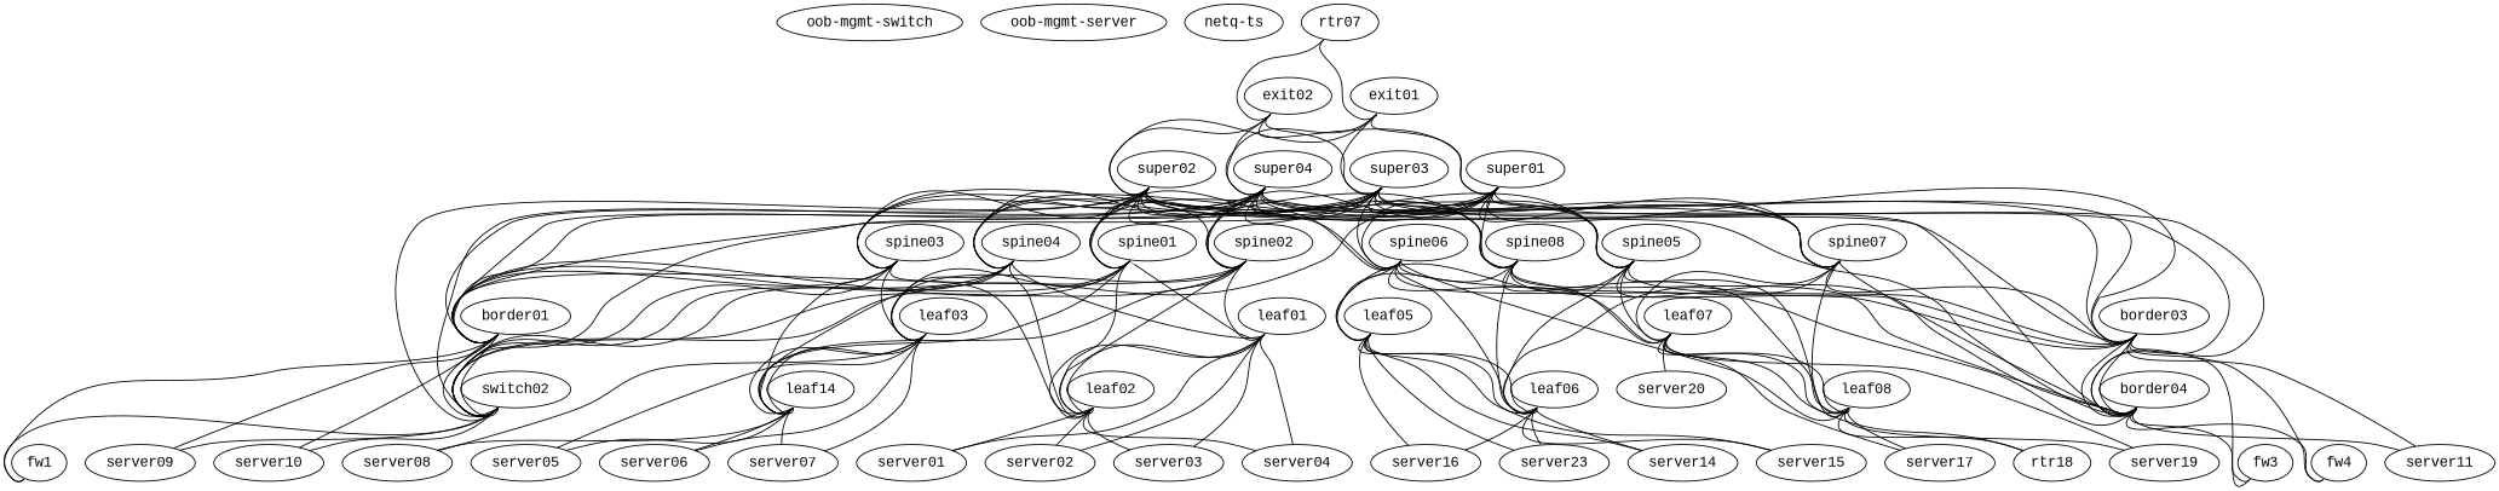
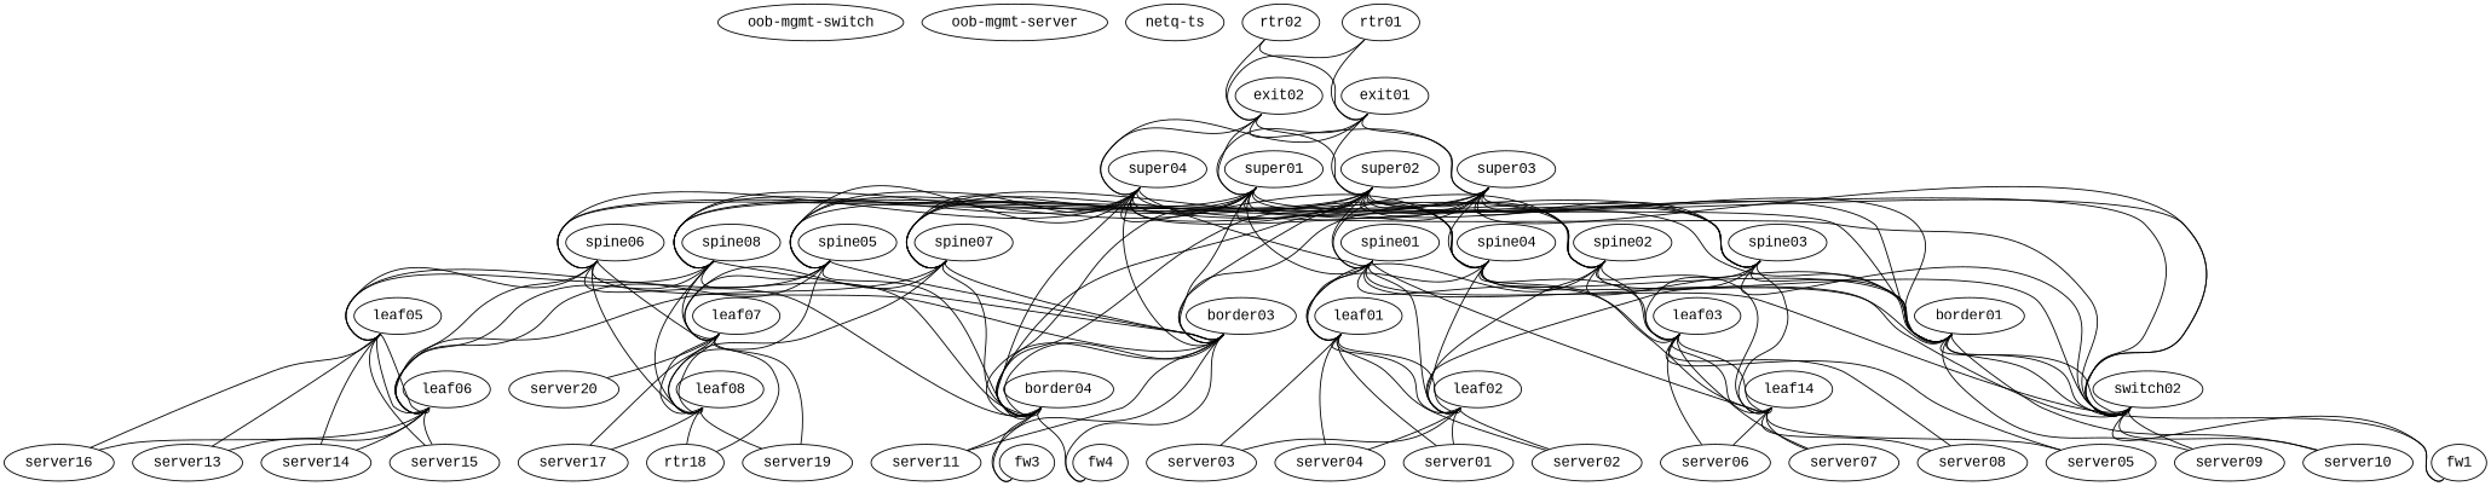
  graph {
    fontname="Liberation Mono"
    node [fontname="Liberation Mono" function=host version="3.7.6"]
    edge [fontname="Liberation Mono" headport=eth1 tailport=swp1]
    "oob-mgmt-switch" [function="oob-switch" mgmt_ip="192.168.200.2" version=""]
    "oob-mgmt-server" [function="oob-server" mgmt_ip="192.168.200.1" version=""]
    "netq-ts" [cpu=4 memory=8192 mgmt_ip="192.168.200.250" os=tscloud ztp="./ztp/netq-cloud-ztp.sh" version=""]
-   rtr01 [function=exit label=rtr07]
+   rtr01 [function=exit]
    exit01 [function=exit]
    exit02 [function=exit]
    super01 [function=spine]
    super02 [function=spine]
    super03 [function=spine]
    super04 [function=spine]
+   rtr02 [function=exit]
    spine01 [function=spine]
    spine02 [function=spine]
    spine03 [function=spine]
    spine04 [function=spine]
    spine05 [function=spine]
    spine06 [function=spine]
    spine07 [function=spine]
    spine08 [function=spine]
    border01 [function=exit]
    n21 [function=exit label=switch02]
    border03 [function=exit]
    border04 [function=exit]
    leaf01 [function=leaf]
    leaf02 [function=leaf]
    leaf03 [function=leaf]
    n27 [function=leaf label=leaf14]
    leaf05 [function=leaf]
    leaf06 [function=leaf]
    leaf07 [function=leaf]
    leaf08 [function=leaf]
    fw1 [function=leaf]
    server09 [os="generic/ubuntu1804" version=""]
    server10 [os="generic/ubuntu1804" version=""]
    fw3 [function=leaf]
    fw4 [function=leaf]
    server11 [os="generic/ubuntu1804" version=""]
    server01 [os="generic/ubuntu1804" version=""]
    server02 [os="generic/ubuntu1804" version=""]
    server03 [os="generic/ubuntu1804" version=""]
    server04 [os="generic/ubuntu1804" version=""]
    server05 [os="generic/ubuntu1804" version=""]
    server06 [os="generic/ubuntu1804" version=""]
    server07 [os="generic/ubuntu1804" version=""]
    server08 [os="generic/ubuntu1804" version=""]
-   server13 [os="generic/ubuntu1804" label=server23 version=""]
+   server13 [os="generic/ubuntu1804" version=""]
    server14 [os="generic/ubuntu1804" version=""]
    server15 [os="generic/ubuntu1804" version=""]
    server16 [os="generic/ubuntu1804" version=""]
    server17 [os="generic/ubuntu1804" version=""]
    n51 [label=rtr18 os="generic/ubuntu1804" version=""]
    server19 [os="generic/ubuntu1804" version=""]
    server20 [os="generic/ubuntu1804" version=""]
    rtr01 -- exit01 [headport=swp6]
    rtr01 -- exit02 [headport=swp6 tailport=swp2]
    exit01 -- super01 [headport=swp31]
    exit01 -- super02 [headport=swp31 tailport=swp2]
    exit01 -- super03 [headport=swp31 tailport=swp3]
    exit01 -- super04 [headport=swp31 tailport=swp4]
    exit02 -- super01 [headport=swp32]
    exit02 -- super02 [headport=swp32 tailport=swp2]
    exit02 -- super03 [headport=swp32 tailport=swp3]
    exit02 -- super04 [headport=swp32 tailport=swp4]
    super01 -- spine01 [headport=swp29]
    super01 -- spine02 [headport=swp29 tailport=swp2]
    super01 -- spine03 [headport=swp29 tailport=swp3]
    super01 -- spine04 [headport=swp29 tailport=swp4]
    super01 -- spine05 [headport=swp29 tailport=swp5]
    super01 -- spine06 [headport=swp29 tailport=swp6]
    super01 -- spine07 [headport=swp29 tailport=swp7]
    super01 -- spine08 [headport=swp29 tailport=swp8]
    super01 -- border01 [headport=swp29 tailport=swp9]
    super01 -- n21 [headport=swp29 tailport=swp10]
    super01 -- border03 [headport=swp29 tailport=swp11]
    super01 -- border04 [headport=swp29 tailport=swp12]
    super02 -- spine01 [headport=swp30]
    super02 -- spine02 [headport=swp30 tailport=swp2]
    super02 -- spine03 [headport=swp30 tailport=swp3]
    super02 -- spine04 [headport=swp30 tailport=swp4]
    super02 -- spine05 [headport=swp30 tailport=swp5]
    super02 -- spine06 [headport=swp30 tailport=swp6]
    super02 -- spine07 [headport=swp30 tailport=swp7]
    super02 -- spine08 [headport=swp30 tailport=swp8]
    super02 -- border01 [headport=swp30 tailport=swp9]
    super02 -- n21 [headport=swp30 tailport=swp10]
    super02 -- border03 [headport=swp30 tailport=swp11]
    super02 -- border04 [headport=swp30 tailport=swp12]
    super03 -- spine01 [headport=swp31]
    super03 -- spine02 [headport=swp31 tailport=swp2]
    super03 -- spine03 [headport=swp31 tailport=swp3]
    super03 -- spine04 [headport=swp31 tailport=swp4]
    super03 -- spine05 [headport=swp31 tailport=swp5]
-   super03 -- spine06 [headport=swp31 tailport=swp6]
    super03 -- spine07 [headport=swp31 tailport=swp7]
    super03 -- spine08 [headport=swp31 tailport=swp8]
    super03 -- border01 [headport=swp31 tailport=swp9]
    super03 -- n21 [headport=swp31 tailport=swp10]
    super03 -- border03 [headport=swp31 tailport=swp11]
    super03 -- border04 [headport=swp31 tailport=swp12]
    super04 -- spine01 [headport=swp32]
    super04 -- spine02 [headport=swp32 tailport=swp2]
    super04 -- spine03 [headport=swp32 tailport=swp3]
    super04 -- spine04 [headport=swp32 tailport=swp4]
    super04 -- spine05 [headport=swp32 tailport=swp5]
    super04 -- spine06 [headport=swp32 tailport=swp6]
    super04 -- spine07 [headport=swp32 tailport=swp7]
    super04 -- spine08 [headport=swp32 tailport=swp8]
    super04 -- border01 [headport=swp32 tailport=swp9]
    super04 -- n21 [headport=swp32 tailport=swp10]
    super04 -- border03 [headport=swp32 tailport=swp11]
    super04 -- border04 [headport=swp32 tailport=swp12]
+   rtr02 -- exit01 [headport=swp7]
+   rtr02 -- exit02 [headport=swp7 tailport=swp2]
    spine01 -- border01 [headport=swp25 tailport=swp5]
    spine01 -- n21 [headport=swp25 tailport=swp6]
    spine01 -- leaf01 [headport=swp51]
    spine01 -- leaf02 [headport=swp51 tailport=swp2]
    spine01 -- leaf03 [headport=swp51 tailport=swp3]
    spine01 -- n27 [headport=swp51 tailport=swp4]
    spine02 -- border01 [headport=swp26 tailport=swp5]
    spine02 -- n21 [headport=swp26 tailport=swp6]
    spine02 -- leaf01 [headport=swp52]
    spine02 -- leaf02 [headport=swp52 tailport=swp2]
    spine02 -- leaf03 [headport=swp52 tailport=swp3]
    spine02 -- n27 [headport=swp52 tailport=swp4]
    spine03 -- border01 [headport=swp27 tailport=swp5]
    spine03 -- n21 [headport=swp27 tailport=swp6]
    spine03 -- leaf02 [headport=swp53 tailport=swp2]
    spine03 -- leaf03 [headport=swp53 tailport=swp3]
    spine03 -- n27 [headport=swp53 tailport=swp4]
    spine04 -- border01 [headport=swp28 tailport=swp5]
    spine04 -- n21 [headport=swp28 tailport=swp6]
    spine04 -- leaf01 [headport=swp54]
    spine04 -- leaf02 [headport=swp54 tailport=swp2]
    spine04 -- leaf03 [headport=swp54 tailport=swp3]
    spine04 -- n27 [headport=swp54 tailport=swp4]
    spine05 -- border03 [headport=swp25 tailport=swp5]
    spine05 -- border04 [headport=swp25 tailport=swp6]
    spine05 -- leaf05 [headport=swp51]
    spine05 -- leaf06 [headport=swp51 tailport=swp2]
    spine05 -- leaf07 [headport=swp51 tailport=swp3]
    spine05 -- leaf08 [headport=swp51 tailport=swp4]
    spine06 -- border03 [headport=swp26 tailport=swp5]
    spine06 -- border04 [headport=swp26 tailport=swp6]
    spine06 -- leaf05 [headport=swp52]
    spine06 -- leaf06 [headport=swp52 tailport=swp2]
    spine06 -- leaf07 [headport=swp52 tailport=swp3]
    spine06 -- leaf08 [headport=swp52 tailport=swp4]
    spine07 -- border03 [headport=swp27 tailport=swp5]
    spine07 -- border04 [headport=swp27 tailport=swp6]
    spine07 -- leaf06 [headport=swp53 tailport=swp2]
    spine07 -- leaf07 [headport=swp53 tailport=swp3]
    spine07 -- leaf08 [headport=swp53 tailport=swp4]
    spine08 -- border03 [headport=swp28 tailport=swp5]
    spine08 -- border04 [headport=swp28 tailport=swp6]
    spine08 -- leaf05 [headport=swp54]
    spine08 -- leaf06 [headport=swp54 tailport=swp2]
    spine08 -- leaf07 [headport=swp54 tailport=swp3]
    spine08 -- leaf08 [headport=swp54 tailport=swp4]
    border01 -- n21 [headport=swp20 tailport=swp20]
    border01 -- n21 [headport=swp21 tailport=swp21]
    border01 -- fw1 [headport=swp1 tailport=swp3]
    border01 -- server09
    border01 -- server10 [tailport=swp2]
    n21 -- fw1 [headport=swp2 tailport=swp3]
    n21 -- server09 [headport=eth2]
    n21 -- server10 [headport=eth2 tailport=swp2]
    border03 -- border04 [headport=swp20 tailport=swp20]
    border03 -- border04 [headport=swp21 tailport=swp21]
    border03 -- fw3 [headport=swp1 tailport=swp3]
    border03 -- fw4 [headport=swp1 tailport=swp4]
    border03 -- server11
    border04 -- fw3 [headport=swp2 tailport=swp3]
    border04 -- fw4 [headport=swp2 tailport=swp4]
    border04 -- server11 [headport=eth2]
    leaf01 -- leaf02 [headport=swp49 tailport=swp49]
    leaf01 -- leaf02 [headport=swp50 tailport=swp50]
    leaf01 -- server01
    leaf01 -- server02 [tailport=swp2]
    leaf01 -- server03 [tailport=swp3]
    leaf01 -- server04 [tailport=swp4]
    leaf02 -- server01 [headport=eth2]
    leaf02 -- server02 [headport=eth2 tailport=swp2]
    leaf02 -- server03 [headport=eth2 tailport=swp3]
    leaf02 -- server04 [headport=eth2 tailport=swp4]
    leaf03 -- n27 [headport=swp49 tailport=swp49]
    leaf03 -- n27 [headport=swp50 tailport=swp50]
    leaf03 -- server05
    leaf03 -- server06 [tailport=swp2]
    leaf03 -- server07 [tailport=swp3]
    leaf03 -- server08 [tailport=swp4]
    n27 -- server05 [headport=eth2]
    n27 -- server06 [headport=eth2 tailport=swp2]
    n27 -- server07 [headport=eth2 tailport=swp3]
    n27 -- server08 [headport=eth2 tailport=swp4]
    leaf05 -- leaf06 [headport=swp49 tailport=swp49]
    leaf05 -- leaf06 [headport=swp50 tailport=swp50]
    leaf05 -- server13
    leaf05 -- server14 [tailport=swp2]
    leaf05 -- server15 [tailport=swp3]
    leaf05 -- server16 [tailport=swp4]
    leaf06 -- server13 [headport=eth2]
    leaf06 -- server14 [headport=eth2 tailport=swp2]
    leaf06 -- server15 [headport=eth2 tailport=swp3]
    leaf06 -- server16 [headport=eth2 tailport=swp4]
    leaf07 -- leaf08 [headport=swp49 tailport=swp49]
    leaf07 -- leaf08 [headport=swp50 tailport=swp50]
    leaf07 -- server17
    leaf07 -- n51 [tailport=swp2]
    leaf07 -- server19 [tailport=swp3]
    leaf07 -- server20 [tailport=swp4]
    leaf08 -- server17 [headport=eth2]
    leaf08 -- n51 [headport=eth2 tailport=swp2]
    leaf08 -- server19 [headport=eth2 tailport=swp3]
  }
